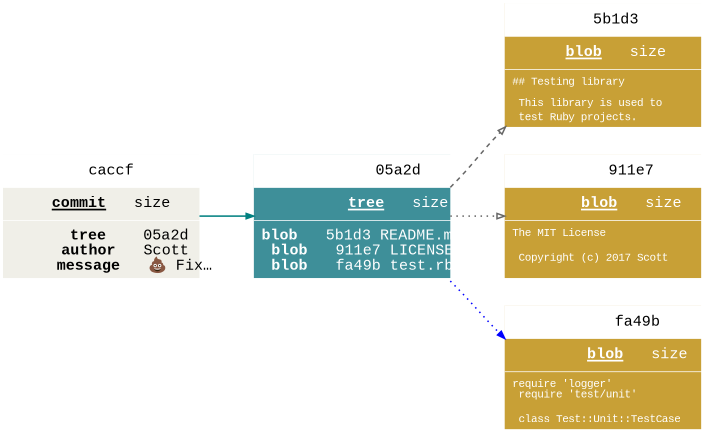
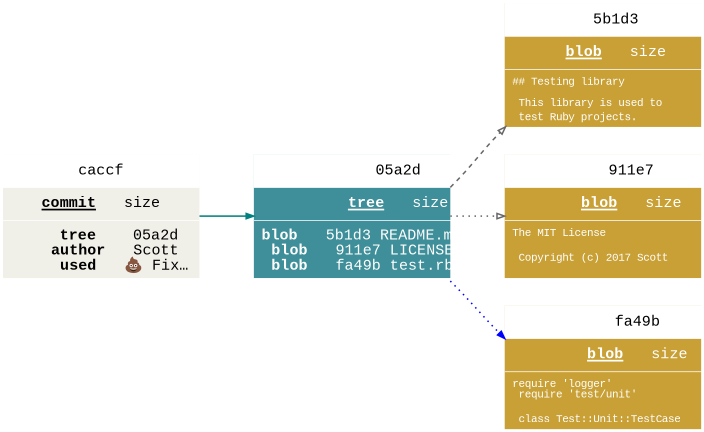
  digraph {
    nodesep=.5
    rankdir=LR
    ranksep=1
    node [fillcolor=transparent fontcolor="#ffffff" fontname="Menlo, Monaco, Consolas, Lucida Console, Courier New, monospace" fontsize=20 margin="0,0" penwidth=0 shape=box]
    edge [color=gray40 dir=forward penwidth=2 style=dotted arrowhead=normal]
-   n1 [fontcolor="#000000" label=<     <table cellspacing="0"            cellpadding="10"            color="white"            border="0"            bgcolor="#f0efe8"            fixedsize="true"            width="260"            height="164">       <tr>         <td border="1"             width="260"             bgcolor="white"><font color="black">caccf</font></td>       </tr>       <tr>         <td border="1"             sides="b"><u><b>commit</b></u>   size</td>       </tr>       <tr>         <td align="center"             balign="center"><b>    tree</b>    05a2d<br />   <b>author</b>   Scott<br />  <b>   message</b>   💩 Fix…</td>       </tr>     </table>     >]
+   n1 [fontcolor="#000000" label=<     <table cellspacing="0"            cellpadding="10"            color="white"            border="0"            bgcolor="#f0efe8"            fixedsize="true"            width="260"            height="164">       <tr>         <td border="1"             width="260"             bgcolor="white"><font color="black">caccf</font></td>       </tr>       <tr>         <td border="1"             sides="b"><u><b>commit</b></u>   size</td>       </tr>       <tr>         <td align="center"             balign="center"><b>    tree</b>    05a2d<br />   <b>author</b>   Scott<br />  <b>   used</b>   💩 Fix…</td>       </tr>     </table>     >]
    n2 [label=<     <table cellspacing="0"            cellpadding="10"            color="white"            border="0"            bgcolor="#3e8f99"            fixedsize="true"            width="260"            height="164">       <tr>         <td border="1"             width="260"             bgcolor="white"><font color="black">05a2d</font></td>       </tr>       <tr>         <td border="1"             sides="b"             port="port_n"><u><b>tree</b></u>   size</td>       </tr>       <tr>         <td align="left"             balign="left"             port="port_s"><b>blob</b>   5b1d3 README.md<br /> <b>blob</b>   911e7 LICENSE<br /> <b>blob</b>   fa49b test.rb         </td>       </tr>     </table>     >]
    n3 [label=<     <table cellspacing="0"            cellpadding="10"            color="white"            border="0"            bgcolor="#c8a036"            fixedsize="true"            width="260"            height="164">       <tr>         <td border="1"             width="260"             bgcolor="white"><font color="black">5b1d3</font></td>       </tr>       <tr>         <td border="1"             sides="b"><b><u>blob</u></b>   size</td>       </tr>       <tr>         <td align="left"             balign="left"><font point-size="14">## Testing library<br /> <br /> This library is used to<br /> test Ruby projects.</font>         </td>       </tr>     </table>     >]
    n4 [label=<     <table cellspacing="0"            cellpadding="10"            color="white"            border="0"            bgcolor="#c8a036"            fixedsize="true"            width="260"            height="164">       <tr>         <td border="1"             width="260"             bgcolor="white"><font color="black">911e7</font></td>       </tr>       <tr>         <td border="1"             sides="b"><b><u>blob</u></b>   size</td>       </tr>       <tr>         <td align="left"             balign="left"><font point-size="14">The MIT License<br /> <br /> Copyright (c) 2017 Scott</font>         </td>       </tr>     </table>     >]
    n5 [label=<     <table cellspacing="0"            cellpadding="10"            color="white"            border="0"            bgcolor="#c8a036"            fixedsize="true"            width="260"            height="164">       <tr>         <td border="1"             width="260"             bgcolor="white"><font color="black">fa49b</font></td>       </tr>       <tr>         <td border="1"             sides="b"             port="port"><b><u>blob</u></b>   size</td>       </tr>       <tr>         <td align="left"             balign="left"><font point-size="14">require 'logger'<br /> require 'test/unit'<br /> <br /> class Test::Unit::TestCase</font>         </td>       </tr>     </table>     >]
    n1 -> n2 [color=teal style=bold]
    n2 -> n3 [headport=sw tailport="port_n:ne" style=dashed arrowhead=onormal]
    n2 -> n4 [tailport=e arrowhead=onormal]
    n2 -> n5 [color=blue headport="port:nw" tailport="port_s:se"]
  }
